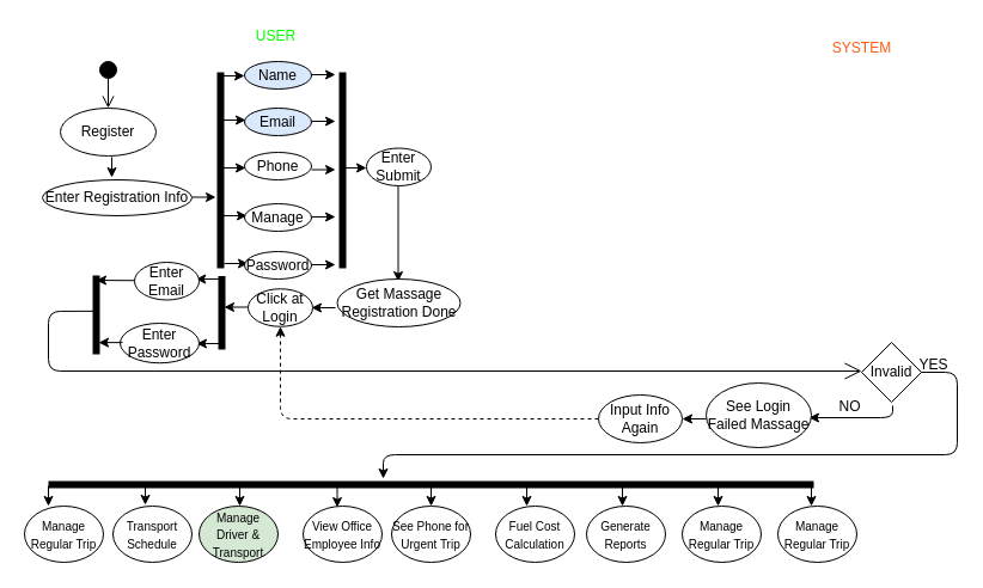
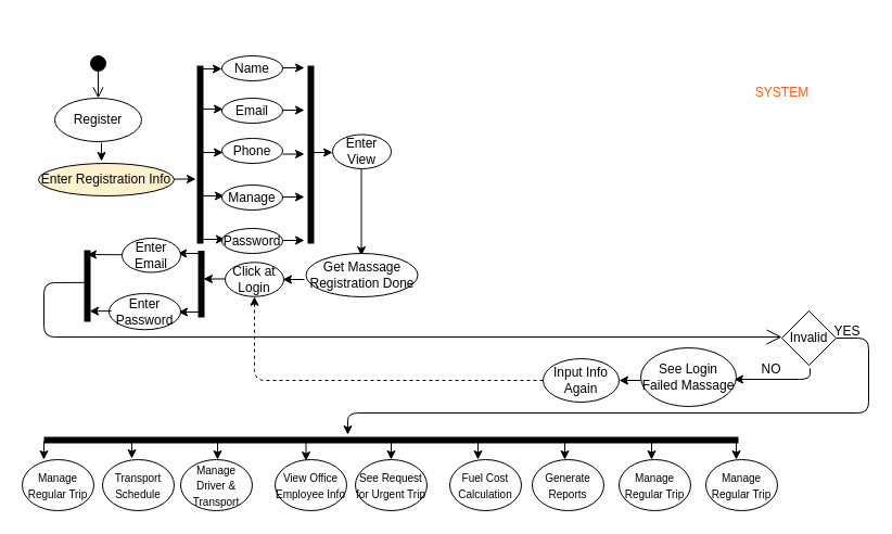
  <mxCell id="0" />
  <mxCell id="1" parent="0" />
  <mxCell id="2" value="" style="html=1;verticalAlign=bottom;startArrow=circle;startFill=1;endArrow=open;startSize=6;endSize=8;" edge="1" parent="1"><mxGeometry width="80" relative="1" as="geometry"><mxPoint x="90" y="50" as="sourcePoint" /><mxPoint x="90" y="90" as="targetPoint" /></mxGeometry></mxCell>
  <mxCell id="3" value="Register" style="ellipse;whiteSpace=wrap;html=1;" vertex="1" parent="1"><mxGeometry x="50" y="90" width="80" height="40" as="geometry" /></mxCell>
  <mxCell id="4" value="" style="endArrow=classic;html=1;" edge="1" parent="1"><mxGeometry width="50" height="50" relative="1" as="geometry"><mxPoint x="93" y="131" as="sourcePoint" /><mxPoint x="93" y="148" as="targetPoint" /></mxGeometry></mxCell>
- <mxCell id="5" value="Enter Registration Info" style="ellipse;whiteSpace=wrap;html=1;" vertex="1" parent="1"><mxGeometry x="35" y="150" width="125" height="30" as="geometry" /></mxCell>
+ <mxCell id="5" value="Enter Registration Info" style="ellipse;whiteSpace=wrap;html=1;fillColor=#fff2cc;" vertex="1" parent="1"><mxGeometry x="35" y="150" width="125" height="30" as="geometry" /></mxCell>
  <mxCell id="6" value="" style="shape=line;html=1;strokeWidth=6;rotation=-90;" vertex="1" parent="1"><mxGeometry x="102" y="137" width="164" height="10" as="geometry" /></mxCell>
  <mxCell id="7" value="" style="endArrow=classic;html=1;" edge="1" parent="1"><mxGeometry width="50" height="50" relative="1" as="geometry"><mxPoint x="160" y="164.5" as="sourcePoint" /><mxPoint x="180" y="164.5" as="targetPoint" /></mxGeometry></mxCell>
  <mxCell id="8" value="" style="endArrow=classic;html=1;" edge="1" parent="1"><mxGeometry width="50" height="50" relative="1" as="geometry"><mxPoint x="184" y="63" as="sourcePoint" /><mxPoint x="204" y="63" as="targetPoint" /></mxGeometry></mxCell>
  <mxCell id="9" value="" style="endArrow=classic;html=1;" edge="1" parent="1"><mxGeometry width="50" height="50" relative="1" as="geometry"><mxPoint x="185" y="100" as="sourcePoint" /><mxPoint x="205" y="100" as="targetPoint" /></mxGeometry></mxCell>
  <mxCell id="10" value="" style="endArrow=classic;html=1;" edge="1" parent="1"><mxGeometry width="50" height="50" relative="1" as="geometry"><mxPoint x="185" y="140" as="sourcePoint" /><mxPoint x="205" y="140" as="targetPoint" /></mxGeometry></mxCell>
  <mxCell id="11" value="" style="endArrow=classic;html=1;" edge="1" parent="1"><mxGeometry width="50" height="50" relative="1" as="geometry"><mxPoint x="186" y="180" as="sourcePoint" /><mxPoint x="206" y="180" as="targetPoint" /></mxGeometry></mxCell>
  <mxCell id="12" value="" style="endArrow=classic;html=1;" edge="1" parent="1"><mxGeometry width="50" height="50" relative="1" as="geometry"><mxPoint x="187" y="220" as="sourcePoint" /><mxPoint x="207" y="220" as="targetPoint" /></mxGeometry></mxCell>
- <mxCell id="13" value="Name" style="ellipse;whiteSpace=wrap;html=1;fillColor=#dae8fc;" vertex="1" parent="1"><mxGeometry x="204" y="51" width="56" height="23" as="geometry" /></mxCell>
- <mxCell id="14" value="Email" style="ellipse;whiteSpace=wrap;html=1;fillColor=#dae8fc;" vertex="1" parent="1"><mxGeometry x="204" y="90" width="56" height="23" as="geometry" /></mxCell>
+ <mxCell id="13" value="Name" style="ellipse;whiteSpace=wrap;html=1;" vertex="1" parent="1"><mxGeometry x="204" y="51" width="56" height="23" as="geometry" /></mxCell>
+ <mxCell id="14" value="Email" style="ellipse;whiteSpace=wrap;html=1;" vertex="1" parent="1"><mxGeometry x="204" y="90" width="56" height="23" as="geometry" /></mxCell>
  <mxCell id="15" value="Phone" style="ellipse;whiteSpace=wrap;html=1;" vertex="1" parent="1"><mxGeometry x="204" y="127" width="56" height="23" as="geometry" /></mxCell>
  <mxCell id="16" value="Manage" style="ellipse;whiteSpace=wrap;html=1;" vertex="1" parent="1"><mxGeometry x="204" y="170" width="56" height="23" as="geometry" /></mxCell>
  <mxCell id="17" value="Password" style="ellipse;whiteSpace=wrap;html=1;" vertex="1" parent="1"><mxGeometry x="204" y="210" width="56" height="23" as="geometry" /></mxCell>
  <mxCell id="18" value="" style="endArrow=classic;html=1;" edge="1" parent="1"><mxGeometry width="50" height="50" relative="1" as="geometry"><mxPoint x="260" y="62" as="sourcePoint" /><mxPoint x="280" y="62" as="targetPoint" /></mxGeometry></mxCell>
  <mxCell id="19" value="" style="endArrow=classic;html=1;" edge="1" parent="1"><mxGeometry width="50" height="50" relative="1" as="geometry"><mxPoint x="260" y="101" as="sourcePoint" /><mxPoint x="280" y="101" as="targetPoint" /></mxGeometry></mxCell>
  <mxCell id="20" value="" style="endArrow=classic;html=1;" edge="1" parent="1"><mxGeometry width="50" height="50" relative="1" as="geometry"><mxPoint x="260" y="141.5" as="sourcePoint" /><mxPoint x="280" y="141.5" as="targetPoint" /></mxGeometry></mxCell>
  <mxCell id="21" value="" style="endArrow=classic;html=1;" edge="1" parent="1"><mxGeometry width="50" height="50" relative="1" as="geometry"><mxPoint x="260" y="181" as="sourcePoint" /><mxPoint x="280" y="181" as="targetPoint" /></mxGeometry></mxCell>
  <mxCell id="22" value="" style="endArrow=classic;html=1;" edge="1" parent="1"><mxGeometry width="50" height="50" relative="1" as="geometry"><mxPoint x="260" y="221" as="sourcePoint" /><mxPoint x="280" y="221" as="targetPoint" /></mxGeometry></mxCell>
  <mxCell id="23" value="" style="shape=line;html=1;strokeWidth=6;rotation=-90;" vertex="1" parent="1"><mxGeometry x="204" y="137" width="164" height="10" as="geometry" /></mxCell>
  <mxCell id="24" value="" style="endArrow=classic;html=1;" edge="1" parent="1"><mxGeometry width="50" height="50" relative="1" as="geometry"><mxPoint x="286" y="140" as="sourcePoint" /><mxPoint x="306" y="140" as="targetPoint" /></mxGeometry></mxCell>
- <mxCell id="25" value="Enter Submit" style="ellipse;whiteSpace=wrap;html=1;" vertex="1" parent="1"><mxGeometry x="306" y="123.5" width="54" height="31.5" as="geometry" /></mxCell>
+ <mxCell id="25" value="Enter View" style="ellipse;whiteSpace=wrap;html=1;" vertex="1" parent="1"><mxGeometry x="306" y="123.5" width="54" height="31.5" as="geometry" /></mxCell>
  <mxCell id="26" value="" style="endArrow=classic;html=1;" edge="1" parent="1"><mxGeometry width="50" height="50" relative="1" as="geometry"><mxPoint x="332.5" y="155" as="sourcePoint" /><mxPoint x="332.5" y="235" as="targetPoint" /></mxGeometry></mxCell>
  <mxCell id="27" value="Get Massage Registration Done" style="ellipse;whiteSpace=wrap;html=1;" vertex="1" parent="1"><mxGeometry x="281.5" y="233" width="103" height="40" as="geometry" /></mxCell>
  <mxCell id="28" value="" style="endArrow=classic;html=1;" edge="1" parent="1"><mxGeometry width="50" height="50" relative="1" as="geometry"><mxPoint x="280" y="257" as="sourcePoint" /><mxPoint x="260" y="257" as="targetPoint" /></mxGeometry></mxCell>
  <mxCell id="29" value="Click at Login" style="ellipse;whiteSpace=wrap;html=1;" vertex="1" parent="1"><mxGeometry x="207" y="241.25" width="54" height="31.5" as="geometry" /></mxCell>
  <mxCell id="30" value="" style="endArrow=classic;html=1;" edge="1" parent="1"><mxGeometry width="50" height="50" relative="1" as="geometry"><mxPoint x="207" y="256.5" as="sourcePoint" /><mxPoint x="187" y="256.5" as="targetPoint" /></mxGeometry></mxCell>
  <mxCell id="31" value="" style="shape=line;html=1;strokeWidth=6;rotation=-90;" vertex="1" parent="1"><mxGeometry x="154.25" y="256.25" width="61.5" height="10" as="geometry" /></mxCell>
  <mxCell id="32" value="" style="endArrow=classic;html=1;" edge="1" parent="1"><mxGeometry width="50" height="50" relative="1" as="geometry"><mxPoint x="183.25" y="233" as="sourcePoint" /><mxPoint x="163.25" y="233" as="targetPoint" /></mxGeometry></mxCell>
  <mxCell id="33" value="" style="endArrow=classic;html=1;" edge="1" parent="1"><mxGeometry width="50" height="50" relative="1" as="geometry"><mxPoint x="184" y="287" as="sourcePoint" /><mxPoint x="164" y="287" as="targetPoint" /></mxGeometry></mxCell>
  <mxCell id="34" value="Enter Email" style="ellipse;whiteSpace=wrap;html=1;" vertex="1" parent="1"><mxGeometry x="112" y="219" width="54" height="31.5" as="geometry" /></mxCell>
  <mxCell id="35" value="Enter Password" style="ellipse;whiteSpace=wrap;html=1;" vertex="1" parent="1"><mxGeometry x="100" y="270" width="66" height="33.25" as="geometry" /></mxCell>
  <mxCell id="36" value="" style="shape=line;html=1;strokeWidth=6;rotation=-90;" vertex="1" parent="1"><mxGeometry x="47" y="258" width="66" height="10" as="geometry" /></mxCell>
  <mxCell id="37" value="" style="endArrow=classic;html=1;" edge="1" parent="1"><mxGeometry width="50" height="50" relative="1" as="geometry"><mxPoint x="112" y="234.25" as="sourcePoint" /><mxPoint x="80" y="234" as="targetPoint" /></mxGeometry></mxCell>
  <mxCell id="38" value="" style="endArrow=classic;html=1;" edge="1" parent="1"><mxGeometry width="50" height="50" relative="1" as="geometry"><mxPoint x="102" y="286.13" as="sourcePoint" /><mxPoint x="82" y="286.13" as="targetPoint" /></mxGeometry></mxCell>
  <mxCell id="39" value="" style="endArrow=open;endFill=1;endSize=12;html=1;exitX=0.548;exitY=0.3;exitDx=0;exitDy=0;exitPerimeter=0;" edge="1" parent="1" source="36"><mxGeometry width="160" relative="1" as="geometry"><mxPoint x="330" y="190" as="sourcePoint" /><mxPoint x="720" y="310" as="targetPoint" /><Array as="points"><mxPoint x="40" y="260" /><mxPoint x="40" y="310" /></Array></mxGeometry></mxCell>
- <mxCell id="40" value="&lt;font color=&quot;#00ff00&quot;&gt;USER&lt;/font&gt;" style="text;html=1;align=center;verticalAlign=middle;resizable=0;points=[];autosize=1;strokeColor=none;" vertex="1" parent="1"><mxGeometry x="205" width="50" height="20" as="geometry" y="20" /></mxCell>
- <mxCell id="41" value="&lt;font color=&quot;#ff5b14&quot;&gt;SYSTEM&lt;/font&gt;" style="text;html=1;align=center;verticalAlign=middle;resizable=0;points=[];autosize=1;strokeColor=none;" vertex="1" parent="1"><mxGeometry x="685" y="30" width="70" height="20" as="geometry" /></mxCell>
+ <mxCell id="41" value="&lt;font color=&quot;#ff5b14&quot;&gt;SYSTEM&lt;/font&gt;" style="text;html=1;align=center;verticalAlign=middle;resizable=0;points=[];autosize=1;strokeColor=none;" vertex="1" parent="1"><mxGeometry x="685" y="75" width="70" height="20" as="geometry" /></mxCell>
  <mxCell id="42" value="Invalid" style="rhombus;whiteSpace=wrap;html=1;strokeColor=#000000;" vertex="1" parent="1"><mxGeometry x="720" y="286" width="50" height="50" as="geometry" /></mxCell>
  <mxCell id="43" value="" style="endArrow=classic;html=1;" edge="1" parent="1"><mxGeometry width="50" height="50" relative="1" as="geometry"><mxPoint x="746" y="339" as="sourcePoint" /><mxPoint x="676" y="349" as="targetPoint" /><Array as="points"><mxPoint x="746" y="349" /></Array></mxGeometry></mxCell>
  <mxCell id="44" value="NO" style="text;html=1;align=center;verticalAlign=middle;resizable=0;points=[];autosize=1;strokeColor=none;" vertex="1" parent="1"><mxGeometry x="695" y="330" width="30" height="20" as="geometry" /></mxCell>
  <mxCell id="45" value="See Login Failed Massage" style="ellipse;whiteSpace=wrap;html=1;" vertex="1" parent="1"><mxGeometry x="590" y="320" width="88" height="54" as="geometry" /></mxCell>
  <mxCell id="46" value="" style="endArrow=classic;html=1;" edge="1" parent="1"><mxGeometry width="50" height="50" relative="1" as="geometry"><mxPoint x="590" y="350" as="sourcePoint" /><mxPoint x="570" y="350" as="targetPoint" /></mxGeometry></mxCell>
  <mxCell id="47" value="Input Info Again" style="ellipse;whiteSpace=wrap;html=1;" vertex="1" parent="1"><mxGeometry x="500" y="330" width="70" height="40" as="geometry" /></mxCell>
  <mxCell id="48" value="" style="endArrow=classic;html=1;exitX=0;exitY=0.5;exitDx=0;exitDy=0;entryX=0.5;entryY=1;entryDx=0;entryDy=0;dashed=1;" edge="1" parent="1" source="47" target="29"><mxGeometry width="50" height="50" relative="1" as="geometry"><mxPoint x="390" y="210" as="sourcePoint" /><mxPoint x="440" y="160" as="targetPoint" /><Array as="points"><mxPoint x="234" y="350" /></Array></mxGeometry></mxCell>
  <mxCell id="49" value="" style="endArrow=classic;html=1;exitX=1;exitY=0.5;exitDx=0;exitDy=0;" edge="1" parent="1" source="42"><mxGeometry width="50" height="50" relative="1" as="geometry"><mxPoint x="390" y="310" as="sourcePoint" /><mxPoint x="320" y="400" as="targetPoint" /><Array as="points"><mxPoint x="800" y="311" /><mxPoint x="800" y="380" /><mxPoint x="320" y="380" /></Array></mxGeometry></mxCell>
  <mxCell id="50" value="YES" style="text;html=1;align=center;verticalAlign=middle;resizable=0;points=[];autosize=1;strokeColor=none;" vertex="1" parent="1"><mxGeometry x="760" y="295" width="40" height="20" as="geometry" /></mxCell>
  <mxCell id="51" value="" style="shape=line;html=1;strokeWidth=6;rotation=0;" vertex="1" parent="1"><mxGeometry x="40" y="400" width="640" height="10" as="geometry" /></mxCell>
  <mxCell id="52" value="" style="endArrow=classic;html=1;" edge="1" parent="1"><mxGeometry width="50" height="50" relative="1" as="geometry"><mxPoint x="40" y="406" as="sourcePoint" /><mxPoint x="40" y="423" as="targetPoint" /></mxGeometry></mxCell>
  <mxCell id="53" value="" style="endArrow=classic;html=1;" edge="1" parent="1"><mxGeometry width="50" height="50" relative="1" as="geometry"><mxPoint x="121" y="405" as="sourcePoint" /><mxPoint x="121" y="422" as="targetPoint" /></mxGeometry></mxCell>
  <mxCell id="54" value="" style="endArrow=classic;html=1;" edge="1" parent="1"><mxGeometry width="50" height="50" relative="1" as="geometry"><mxPoint x="200" y="406" as="sourcePoint" /><mxPoint x="200" y="423" as="targetPoint" /></mxGeometry></mxCell>
  <mxCell id="55" value="" style="endArrow=classic;html=1;" edge="1" parent="1"><mxGeometry width="50" height="50" relative="1" as="geometry"><mxPoint x="281.5" y="407" as="sourcePoint" /><mxPoint x="281.5" y="424" as="targetPoint" /></mxGeometry></mxCell>
  <mxCell id="56" value="" style="endArrow=classic;html=1;" edge="1" parent="1"><mxGeometry width="50" height="50" relative="1" as="geometry"><mxPoint x="360" y="406" as="sourcePoint" /><mxPoint x="360" y="423" as="targetPoint" /></mxGeometry></mxCell>
  <mxCell id="57" value="" style="endArrow=classic;html=1;" edge="1" parent="1"><mxGeometry width="50" height="50" relative="1" as="geometry"><mxPoint x="440" y="406" as="sourcePoint" /><mxPoint x="440" y="423" as="targetPoint" /></mxGeometry></mxCell>
  <mxCell id="58" value="" style="endArrow=classic;html=1;" edge="1" parent="1"><mxGeometry width="50" height="50" relative="1" as="geometry"><mxPoint x="520" y="406" as="sourcePoint" /><mxPoint x="520" y="423" as="targetPoint" /></mxGeometry></mxCell>
  <mxCell id="59" value="" style="endArrow=classic;html=1;" edge="1" parent="1"><mxGeometry width="50" height="50" relative="1" as="geometry"><mxPoint x="600" y="406" as="sourcePoint" /><mxPoint x="600" y="423" as="targetPoint" /></mxGeometry></mxCell>
  <mxCell id="60" value="" style="endArrow=classic;html=1;" edge="1" parent="1"><mxGeometry width="50" height="50" relative="1" as="geometry"><mxPoint x="678" y="406" as="sourcePoint" /><mxPoint x="678" y="423" as="targetPoint" /></mxGeometry></mxCell>
  <mxCell id="61" value="&lt;font style=&quot;font-size: 10px&quot;&gt;Manage Regular Trip&lt;/font&gt;" style="ellipse;whiteSpace=wrap;html=1;" vertex="1" parent="1"><mxGeometry x="20" y="423" width="66" height="47" as="geometry" /></mxCell>
  <mxCell id="62" value="&lt;font style=&quot;font-size: 10px&quot;&gt;Transport Schedule&lt;/font&gt;" style="ellipse;whiteSpace=wrap;html=1;" vertex="1" parent="1"><mxGeometry x="94" y="423" width="66" height="47" as="geometry" /></mxCell>
- <mxCell id="63" value="&lt;font style=&quot;font-size: 10px&quot;&gt;Manage Driver &amp;amp; Transport&lt;/font&gt;" style="ellipse;whiteSpace=wrap;html=1;fillColor=#d5e8d4;" vertex="1" parent="1"><mxGeometry x="166" y="423" width="66" height="47" as="geometry" /></mxCell>
+ <mxCell id="63" value="&lt;font style=&quot;font-size: 10px&quot;&gt;Manage Driver &amp;amp; Transport&lt;/font&gt;" style="ellipse;whiteSpace=wrap;html=1;" vertex="1" parent="1"><mxGeometry x="166" y="423" width="66" height="47" as="geometry" /></mxCell>
  <mxCell id="64" value="&lt;font style=&quot;font-size: 10px&quot;&gt;View Office Employee Info&lt;/font&gt;" style="ellipse;whiteSpace=wrap;html=1;" vertex="1" parent="1"><mxGeometry x="253" y="423" width="66" height="47" as="geometry" /></mxCell>
- <mxCell id="65" value="&lt;font style=&quot;font-size: 10px&quot;&gt;See Phone for Urgent Trip&lt;/font&gt;" style="ellipse;whiteSpace=wrap;html=1;" vertex="1" parent="1"><mxGeometry x="327" y="423" width="66" height="47" as="geometry" /></mxCell>
+ <mxCell id="65" value="&lt;font style=&quot;font-size: 10px&quot;&gt;See Request for Urgent Trip&lt;/font&gt;" style="ellipse;whiteSpace=wrap;html=1;" vertex="1" parent="1"><mxGeometry x="327" y="423" width="66" height="47" as="geometry" /></mxCell>
  <mxCell id="66" value="&lt;font style=&quot;font-size: 10px&quot;&gt;Fuel Cost Calculation&lt;/font&gt;" style="ellipse;whiteSpace=wrap;html=1;" vertex="1" parent="1"><mxGeometry x="414" y="423" width="66" height="47" as="geometry" /></mxCell>
  <mxCell id="67" value="&lt;font style=&quot;font-size: 10px&quot;&gt;Generate Reports&lt;/font&gt;" style="ellipse;whiteSpace=wrap;html=1;" vertex="1" parent="1"><mxGeometry x="490" y="423" width="66" height="47" as="geometry" /></mxCell>
  <mxCell id="68" value="&lt;font style=&quot;font-size: 10px&quot;&gt;Manage Regular Trip&lt;/font&gt;" style="ellipse;whiteSpace=wrap;html=1;" vertex="1" parent="1"><mxGeometry x="570" y="423" width="66" height="47" as="geometry" /></mxCell>
  <mxCell id="69" value="&lt;font style=&quot;font-size: 10px&quot;&gt;Manage Regular Trip&lt;/font&gt;" style="ellipse;whiteSpace=wrap;html=1;" vertex="1" parent="1"><mxGeometry x="650" y="423" width="66" height="47" as="geometry" /></mxCell>
